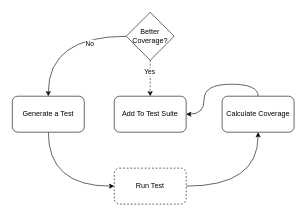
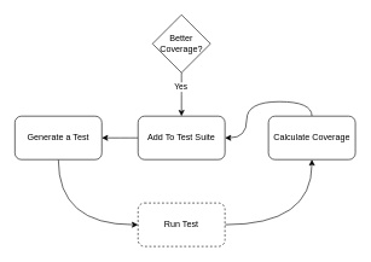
  <mxCell id="0" />
  <mxCell id="1" parent="0" />
  <mxCell id="2" style="edgeStyle=orthogonalEdgeStyle;curved=1;rounded=0;orthogonalLoop=1;jettySize=auto;html=1;exitX=0.5;exitY=1;exitDx=0;exitDy=0;entryX=0;entryY=0.5;entryDx=0;entryDy=0;" edge="1" parent="1" source="3" target="7"><mxGeometry relative="1" as="geometry" /></mxCell>
  <mxCell id="3" value="Generate a Test" style="rounded=1;whiteSpace=wrap;html=1;" vertex="1" parent="1"><mxGeometry x="20" y="160" width="120" height="60" as="geometry" /></mxCell>
  <mxCell id="4" style="edgeStyle=orthogonalEdgeStyle;curved=1;rounded=0;orthogonalLoop=1;jettySize=auto;html=1;exitX=0.5;exitY=0;exitDx=0;exitDy=0;" edge="1" parent="1" source="5" target="14"><mxGeometry relative="1" as="geometry" /></mxCell>
  <mxCell id="5" value="Calculate Coverage" style="rounded=1;whiteSpace=wrap;html=1;" vertex="1" parent="1"><mxGeometry x="370" y="160" width="120" height="60" as="geometry" /></mxCell>
  <mxCell id="6" style="edgeStyle=orthogonalEdgeStyle;curved=1;rounded=0;orthogonalLoop=1;jettySize=auto;html=1;exitX=1;exitY=0.5;exitDx=0;exitDy=0;entryX=0.5;entryY=1;entryDx=0;entryDy=0;" edge="1" parent="1" source="7" target="5"><mxGeometry relative="1" as="geometry" /></mxCell>
  <mxCell id="7" value="Run Test" style="rounded=1;whiteSpace=wrap;html=1;dashed=1;" vertex="1" parent="1"><mxGeometry x="190" y="280" width="120" height="60" as="geometry" /></mxCell>
- <mxCell id="8" style="edgeStyle=orthogonalEdgeStyle;curved=1;rounded=0;orthogonalLoop=1;jettySize=auto;html=1;exitX=0;exitY=0.5;exitDx=0;exitDy=0;" edge="1" parent="1" source="12" target="3"><mxGeometry relative="1" as="geometry" /></mxCell>
- <mxCell id="9" value="No" style="edgeLabel;html=1;align=center;verticalAlign=middle;resizable=0;points=[];" vertex="1" connectable="0" parent="8"><mxGeometry x="-0.457" y="11" relative="1" as="geometry"><mxPoint as="offset" /></mxGeometry></mxCell>
- <mxCell id="10" style="edgeStyle=orthogonalEdgeStyle;curved=1;rounded=0;orthogonalLoop=1;jettySize=auto;html=1;exitX=0.5;exitY=1;exitDx=0;exitDy=0;dashed=1;" edge="1" parent="1" source="12" target="14"><mxGeometry relative="1" as="geometry" /></mxCell>
+ <mxCell id="10" style="edgeStyle=orthogonalEdgeStyle;curved=1;rounded=0;orthogonalLoop=1;jettySize=auto;html=1;exitX=0.5;exitY=1;exitDx=0;exitDy=0;" edge="1" parent="1" source="12" target="14"><mxGeometry relative="1" as="geometry" /></mxCell>
  <mxCell id="11" value="Yes" style="edgeLabel;html=1;align=center;verticalAlign=middle;resizable=0;points=[];" vertex="1" connectable="0" parent="10"><mxGeometry x="-0.353" y="-2" relative="1" as="geometry"><mxPoint as="offset" /></mxGeometry></mxCell>
  <mxCell id="12" value="Better Coverage?" style="rhombus;whiteSpace=wrap;html=1;" vertex="1" parent="1"><mxGeometry x="210" y="20" width="80" height="80" as="geometry" /></mxCell>
+ <mxCell id="13" style="edgeStyle=orthogonalEdgeStyle;curved=1;rounded=0;orthogonalLoop=1;jettySize=auto;html=1;exitX=0;exitY=0.5;exitDx=0;exitDy=0;entryX=1;entryY=0.5;entryDx=0;entryDy=0;" edge="1" parent="1" source="14" target="3"><mxGeometry relative="1" as="geometry" /></mxCell>
  <mxCell id="14" value="Add To Test Suite" style="rounded=1;whiteSpace=wrap;html=1;" vertex="1" parent="1"><mxGeometry x="190" y="160" width="120" height="60" as="geometry" /></mxCell>
